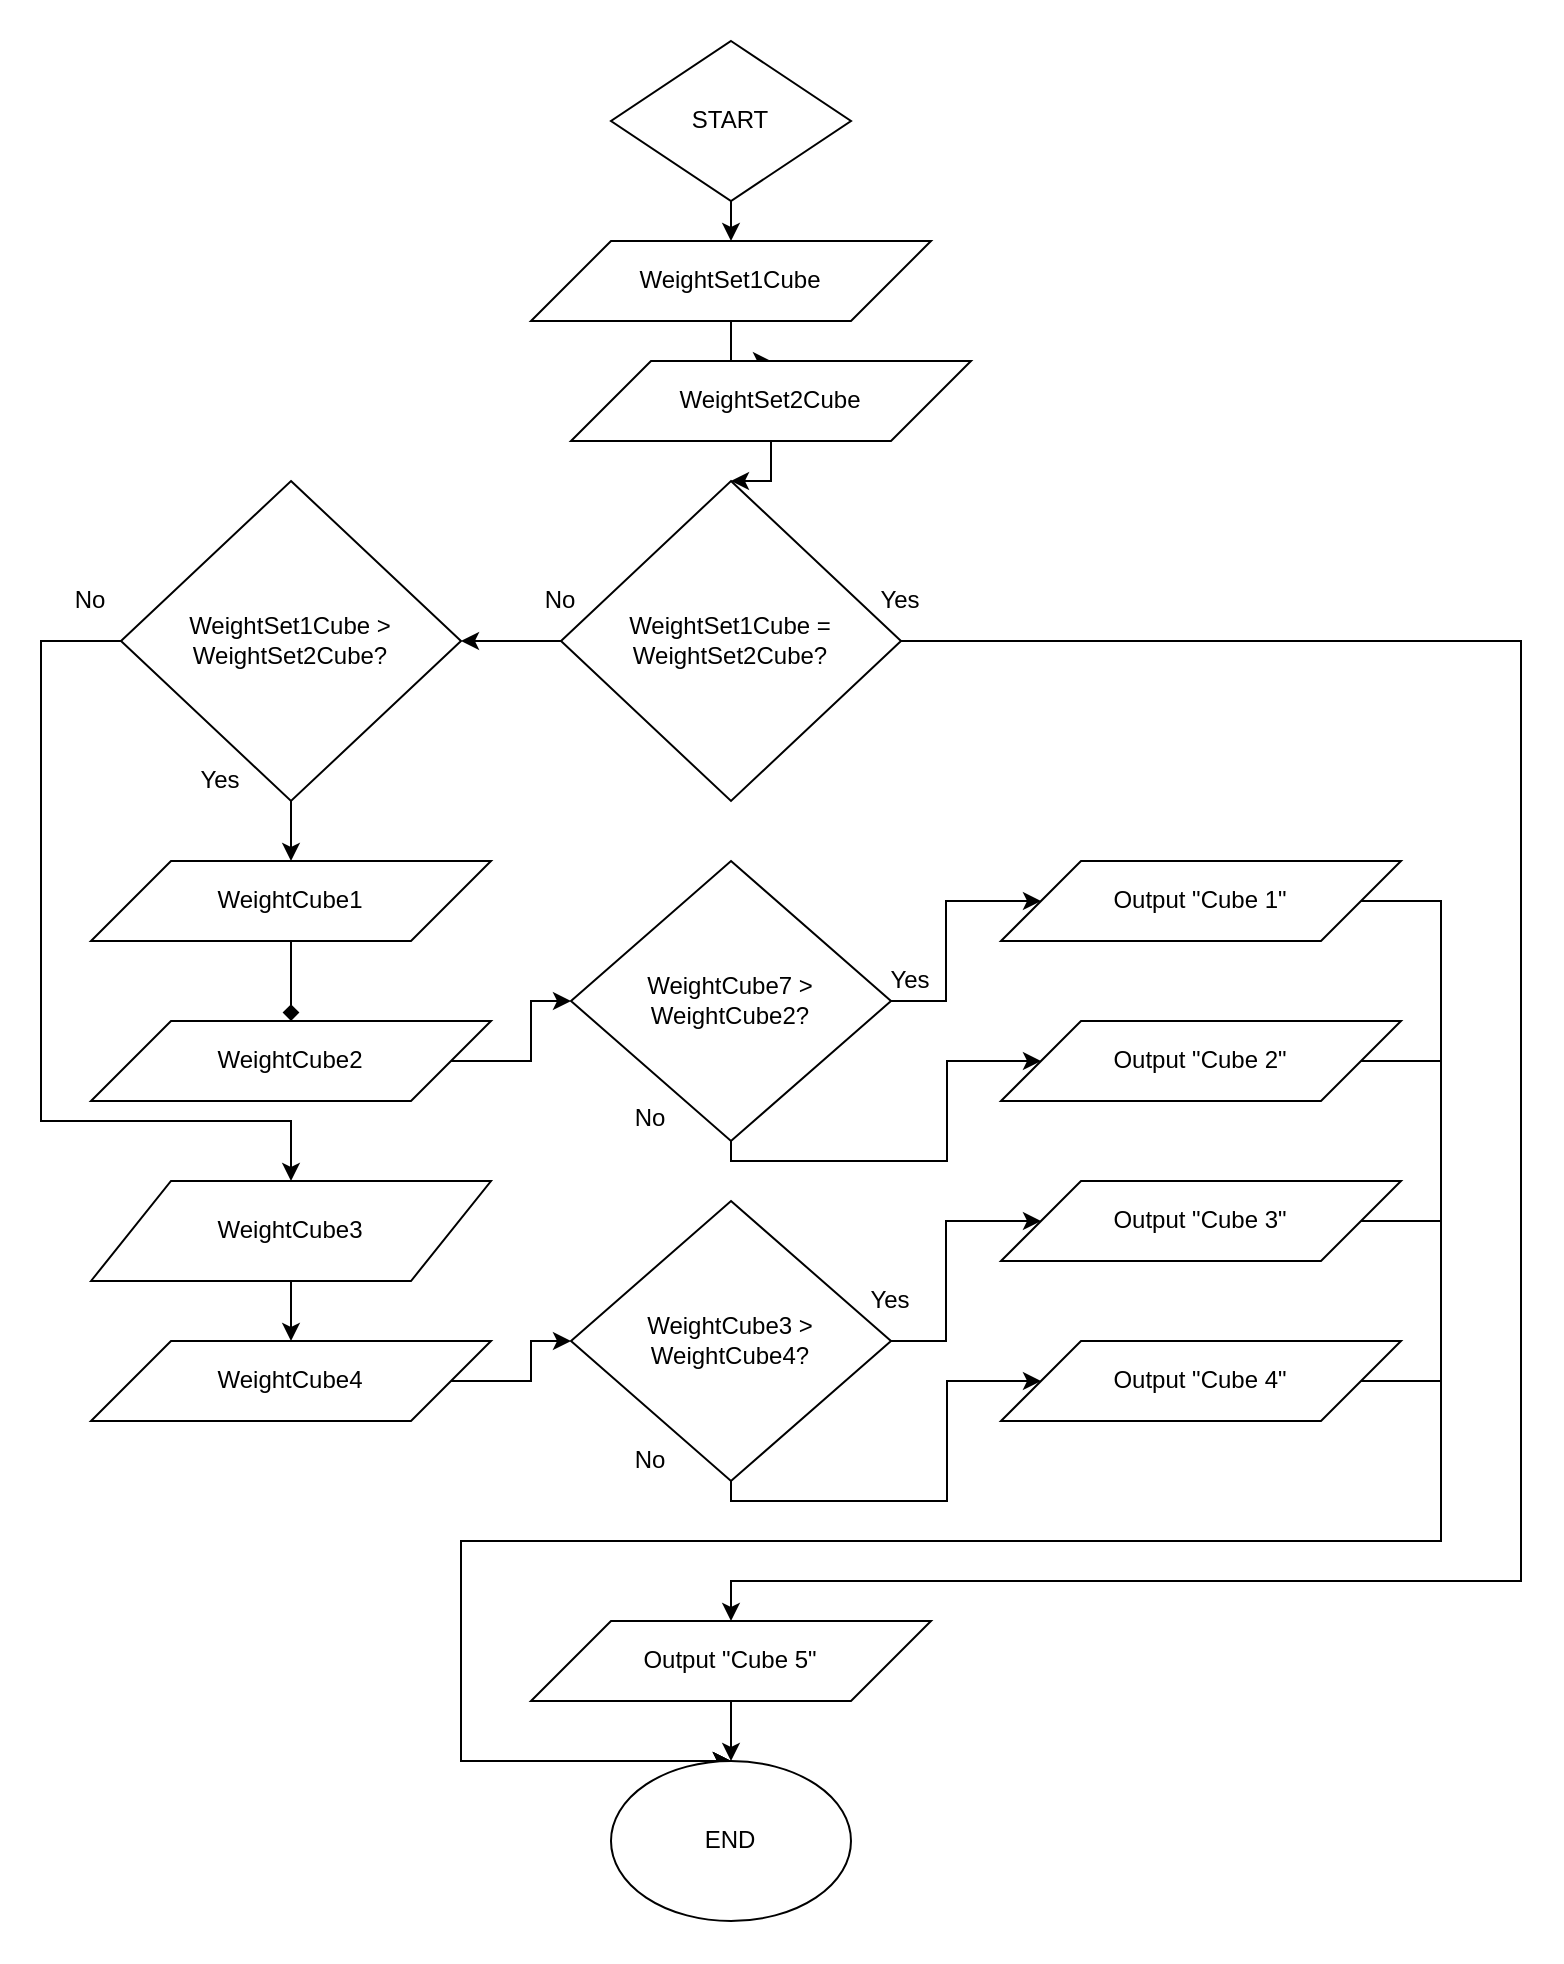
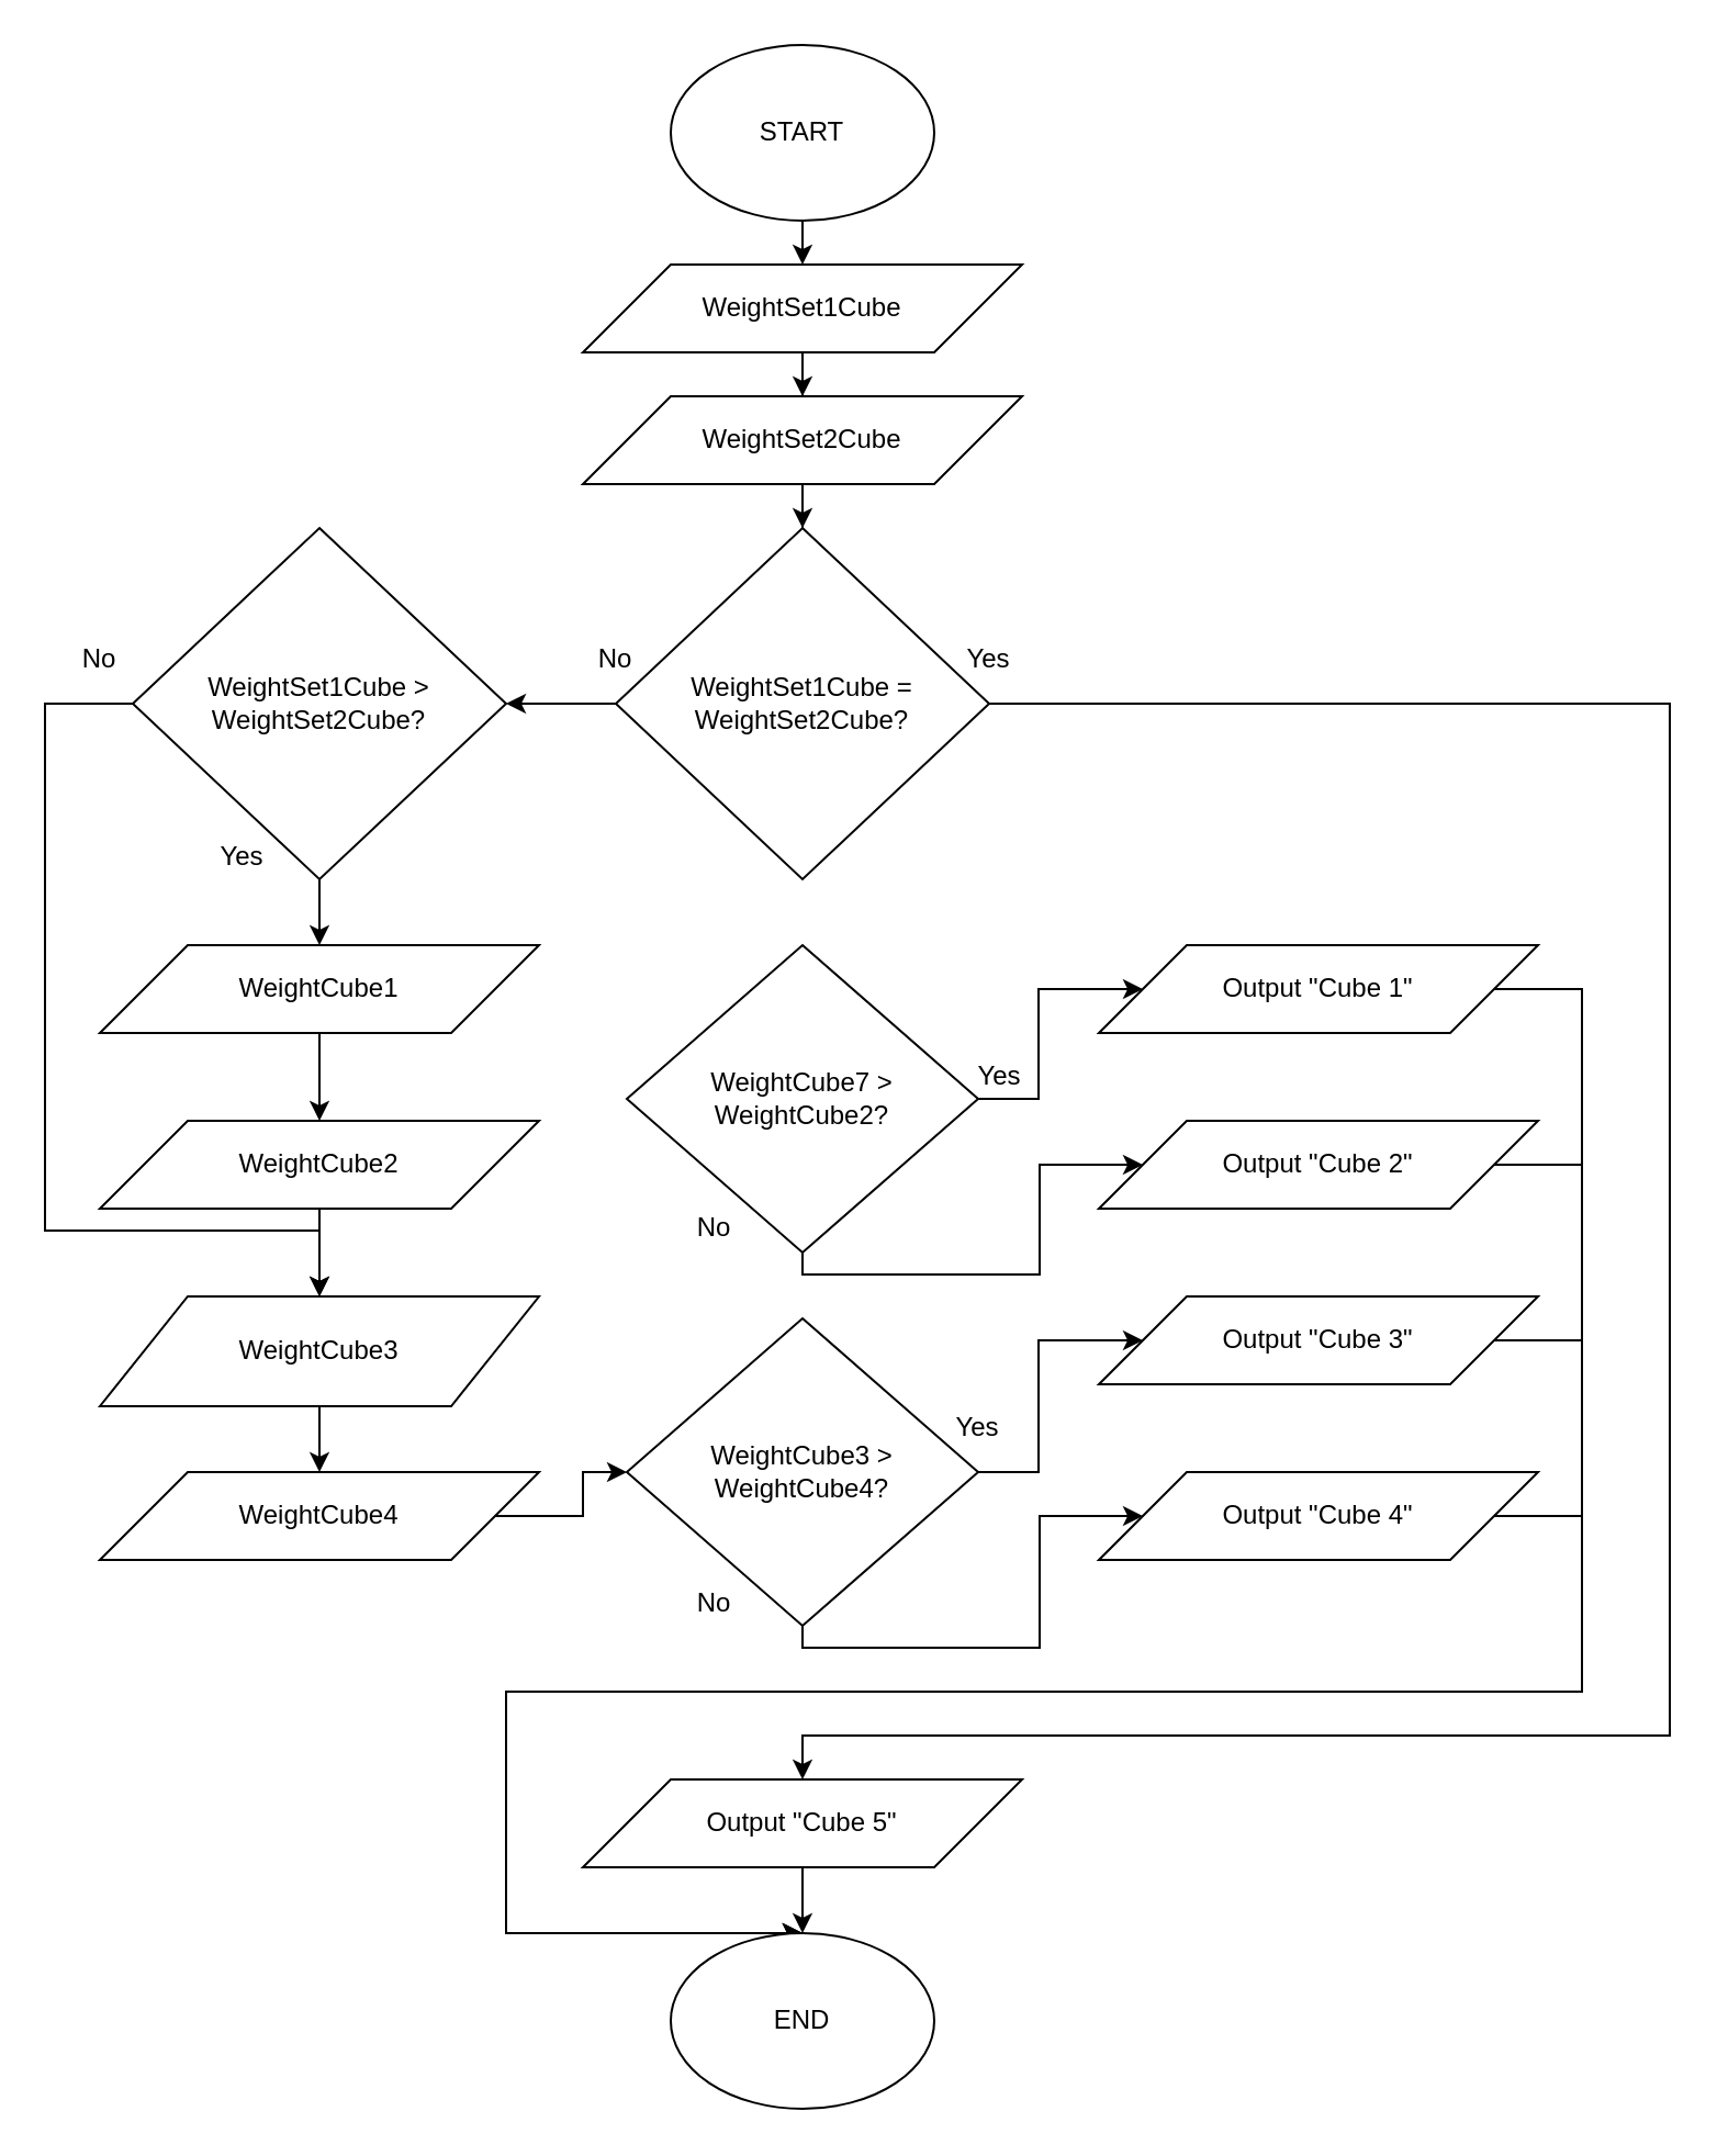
  <mxCell id="0" />
  <mxCell id="1" parent="0" />
  <mxCell id="2" style="edgeStyle=orthogonalEdgeStyle;rounded=0;orthogonalLoop=1;jettySize=auto;html=1;exitX=0.5;exitY=1;exitDx=0;exitDy=0;entryX=0.5;entryY=0;entryDx=0;entryDy=0;" edge="1" parent="1" source="3" target="5"><mxGeometry relative="1" as="geometry" /></mxCell>
- <mxCell id="3" value="START" style="rhombus;whiteSpace=wrap;html=1;" parent="1" vertex="1"><mxGeometry x="305" y="20" width="120" height="80" as="geometry" /></mxCell>
+ <mxCell id="3" value="START" style="ellipse;whiteSpace=wrap;html=1;" parent="1" vertex="1"><mxGeometry x="305" y="20" width="120" height="80" as="geometry" /></mxCell>
  <mxCell id="4" style="edgeStyle=orthogonalEdgeStyle;rounded=0;orthogonalLoop=1;jettySize=auto;html=1;entryX=0.5;entryY=0;entryDx=0;entryDy=0;" edge="1" parent="1" source="5" target="7"><mxGeometry relative="1" as="geometry" /></mxCell>
  <mxCell id="5" value="&lt;div&gt;WeightSet1Cube&lt;/div&gt;" style="shape=parallelogram;perimeter=parallelogramPerimeter;whiteSpace=wrap;html=1;" parent="1" vertex="1"><mxGeometry x="265" y="120" width="200" height="40" as="geometry" /></mxCell>
  <mxCell id="6" style="edgeStyle=orthogonalEdgeStyle;rounded=0;orthogonalLoop=1;jettySize=auto;html=1;" edge="1" parent="1" source="7" target="10"><mxGeometry relative="1" as="geometry" /></mxCell>
- <mxCell id="7" value="WeightSet2Cube" style="shape=parallelogram;perimeter=parallelogramPerimeter;whiteSpace=wrap;html=1;" parent="1" vertex="1"><mxGeometry x="285" y="180" width="200" height="40" as="geometry" /></mxCell>
+ <mxCell id="7" value="WeightSet2Cube" style="shape=parallelogram;perimeter=parallelogramPerimeter;whiteSpace=wrap;html=1;" parent="1" vertex="1"><mxGeometry x="265" y="180" width="200" height="40" as="geometry" /></mxCell>
  <mxCell id="8" style="edgeStyle=orthogonalEdgeStyle;rounded=0;orthogonalLoop=1;jettySize=auto;html=1;entryX=1;entryY=0.5;entryDx=0;entryDy=0;" edge="1" parent="1" source="10" target="13"><mxGeometry relative="1" as="geometry" /></mxCell>
  <mxCell id="9" style="edgeStyle=orthogonalEdgeStyle;rounded=0;orthogonalLoop=1;jettySize=auto;html=1;entryX=0.5;entryY=0;entryDx=0;entryDy=0;" edge="1" parent="1" source="10" target="37"><mxGeometry relative="1" as="geometry"><Array as="points"><mxPoint x="760" y="320" /><mxPoint x="760" y="790" /><mxPoint x="365" y="790" /></Array></mxGeometry></mxCell>
  <mxCell id="10" value="WeightSet1Cube = WeightSet2Cube?" style="rhombus;whiteSpace=wrap;html=1;" parent="1" vertex="1"><mxGeometry x="280" y="240" width="170" height="160" as="geometry" /></mxCell>
  <mxCell id="11" style="edgeStyle=orthogonalEdgeStyle;rounded=0;orthogonalLoop=1;jettySize=auto;html=1;entryX=0.5;entryY=0;entryDx=0;entryDy=0;" edge="1" parent="1" source="13" target="15"><mxGeometry relative="1" as="geometry" /></mxCell>
  <mxCell id="12" style="edgeStyle=orthogonalEdgeStyle;rounded=0;orthogonalLoop=1;jettySize=auto;html=1;entryX=0.5;entryY=0;entryDx=0;entryDy=0;" edge="1" parent="1" source="13" target="26"><mxGeometry relative="1" as="geometry"><Array as="points"><mxPoint x="20" y="320" /><mxPoint x="20" y="560" /><mxPoint x="145" y="560" /></Array></mxGeometry></mxCell>
  <mxCell id="13" value="WeightSet1Cube &amp;gt; WeightSet2Cube?" style="rhombus;whiteSpace=wrap;html=1;" parent="1" vertex="1"><mxGeometry x="60" y="240" width="170" height="160" as="geometry" /></mxCell>
- <mxCell id="14" style="edgeStyle=orthogonalEdgeStyle;rounded=0;orthogonalLoop=1;jettySize=auto;html=1;entryX=0.5;entryY=0;entryDx=0;entryDy=0;endArrow=diamond;" edge="1" parent="1" source="15" target="17"><mxGeometry relative="1" as="geometry" /></mxCell>
+ <mxCell id="14" style="edgeStyle=orthogonalEdgeStyle;rounded=0;orthogonalLoop=1;jettySize=auto;html=1;entryX=0.5;entryY=0;entryDx=0;entryDy=0;" edge="1" parent="1" source="15" target="17"><mxGeometry relative="1" as="geometry" /></mxCell>
  <mxCell id="15" value="WeightCube1" style="shape=parallelogram;perimeter=parallelogramPerimeter;whiteSpace=wrap;html=1;" parent="1" vertex="1"><mxGeometry x="45" y="430" width="200" height="40" as="geometry" /></mxCell>
- <mxCell id="16" style="edgeStyle=orthogonalEdgeStyle;rounded=0;orthogonalLoop=1;jettySize=auto;html=1;entryX=0;entryY=0.5;entryDx=0;entryDy=0;" edge="1" parent="1" source="17" target="20"><mxGeometry relative="1" as="geometry" /></mxCell>
+ <mxCell id="16" style="edgeStyle=orthogonalEdgeStyle;rounded=0;orthogonalLoop=1;jettySize=auto;html=1;" edge="1" parent="1" source="17" target="26"><mxGeometry relative="1" as="geometry" /></mxCell>
  <mxCell id="17" value="WeightCube2" style="shape=parallelogram;perimeter=parallelogramPerimeter;whiteSpace=wrap;html=1;" parent="1" vertex="1"><mxGeometry x="45" y="510" width="200" height="40" as="geometry" /></mxCell>
  <mxCell id="18" style="edgeStyle=orthogonalEdgeStyle;rounded=0;orthogonalLoop=1;jettySize=auto;html=1;entryX=0;entryY=0.5;entryDx=0;entryDy=0;" edge="1" parent="1" source="20" target="22"><mxGeometry relative="1" as="geometry" /></mxCell>
  <mxCell id="19" style="edgeStyle=orthogonalEdgeStyle;rounded=0;orthogonalLoop=1;jettySize=auto;html=1;entryX=0;entryY=0.5;entryDx=0;entryDy=0;" edge="1" parent="1" source="20" target="24"><mxGeometry relative="1" as="geometry"><Array as="points"><mxPoint x="365" y="580" /><mxPoint x="473" y="580" /><mxPoint x="473" y="530" /></Array></mxGeometry></mxCell>
  <mxCell id="20" value="WeightCube7 &amp;gt; WeightCube2?" style="rhombus;whiteSpace=wrap;html=1;" parent="1" vertex="1"><mxGeometry x="285" y="430" width="160" height="140" as="geometry" /></mxCell>
  <mxCell id="21" style="edgeStyle=orthogonalEdgeStyle;rounded=0;orthogonalLoop=1;jettySize=auto;html=1;entryX=0.5;entryY=0;entryDx=0;entryDy=0;" edge="1" parent="1" source="22" target="38"><mxGeometry relative="1" as="geometry"><Array as="points"><mxPoint x="720" y="450" /><mxPoint x="720" y="770" /><mxPoint x="230" y="770" /><mxPoint x="230" y="880" /></Array></mxGeometry></mxCell>
  <mxCell id="22" value="Output &quot;Cube 1&quot;" style="shape=parallelogram;perimeter=parallelogramPerimeter;whiteSpace=wrap;html=1;" parent="1" vertex="1"><mxGeometry x="500" y="430" width="200" height="40" as="geometry" /></mxCell>
  <mxCell id="23" style="edgeStyle=orthogonalEdgeStyle;rounded=0;orthogonalLoop=1;jettySize=auto;html=1;entryX=0.5;entryY=0;entryDx=0;entryDy=0;" edge="1" parent="1" source="24" target="38"><mxGeometry relative="1" as="geometry"><Array as="points"><mxPoint x="720" y="530" /><mxPoint x="720" y="770" /><mxPoint x="230" y="770" /><mxPoint x="230" y="880" /></Array></mxGeometry></mxCell>
  <mxCell id="24" value="Output &quot;Cube 2&quot;" style="shape=parallelogram;perimeter=parallelogramPerimeter;whiteSpace=wrap;html=1;" parent="1" vertex="1"><mxGeometry x="500" y="510" width="200" height="40" as="geometry" /></mxCell>
  <mxCell id="25" style="edgeStyle=orthogonalEdgeStyle;rounded=0;orthogonalLoop=1;jettySize=auto;html=1;entryX=0.5;entryY=0;entryDx=0;entryDy=0;" edge="1" parent="1" source="26" target="28"><mxGeometry relative="1" as="geometry" /></mxCell>
  <mxCell id="26" value="WeightCube3" style="shape=parallelogram;perimeter=parallelogramPerimeter;whiteSpace=wrap;html=1;" parent="1" vertex="1"><mxGeometry x="45" y="590" width="200" height="50" as="geometry" /></mxCell>
  <mxCell id="27" style="edgeStyle=orthogonalEdgeStyle;rounded=0;orthogonalLoop=1;jettySize=auto;html=1;entryX=0;entryY=0.5;entryDx=0;entryDy=0;" edge="1" parent="1" source="28" target="31"><mxGeometry relative="1" as="geometry" /></mxCell>
  <mxCell id="28" value="WeightCube4" style="shape=parallelogram;perimeter=parallelogramPerimeter;whiteSpace=wrap;html=1;" parent="1" vertex="1"><mxGeometry x="45" y="670" width="200" height="40" as="geometry" /></mxCell>
  <mxCell id="29" style="edgeStyle=orthogonalEdgeStyle;rounded=0;orthogonalLoop=1;jettySize=auto;html=1;entryX=0;entryY=0.5;entryDx=0;entryDy=0;" edge="1" parent="1" source="31" target="33"><mxGeometry relative="1" as="geometry" /></mxCell>
  <mxCell id="30" style="edgeStyle=orthogonalEdgeStyle;rounded=0;orthogonalLoop=1;jettySize=auto;html=1;exitX=0.5;exitY=1;exitDx=0;exitDy=0;entryX=0;entryY=0.5;entryDx=0;entryDy=0;" edge="1" parent="1" source="31" target="35"><mxGeometry relative="1" as="geometry"><Array as="points"><mxPoint x="365" y="750" /><mxPoint x="473" y="750" /><mxPoint x="473" y="690" /></Array></mxGeometry></mxCell>
  <mxCell id="31" value="WeightCube3 &amp;gt; WeightCube4?" style="rhombus;whiteSpace=wrap;html=1;" parent="1" vertex="1"><mxGeometry x="285" y="600" width="160" height="140" as="geometry" /></mxCell>
  <mxCell id="32" style="edgeStyle=orthogonalEdgeStyle;rounded=0;orthogonalLoop=1;jettySize=auto;html=1;entryX=0.5;entryY=0;entryDx=0;entryDy=0;" edge="1" parent="1" source="33" target="38"><mxGeometry relative="1" as="geometry"><Array as="points"><mxPoint x="720" y="610" /><mxPoint x="720" y="770" /><mxPoint x="230" y="770" /><mxPoint x="230" y="880" /></Array></mxGeometry></mxCell>
  <mxCell id="33" value="&lt;div&gt;Output &quot;Cube 3&quot;&lt;/div&gt;" style="shape=parallelogram;perimeter=parallelogramPerimeter;whiteSpace=wrap;html=1;" parent="1" vertex="1"><mxGeometry x="500" y="590" width="200" height="40" as="geometry" /></mxCell>
  <mxCell id="34" style="edgeStyle=orthogonalEdgeStyle;rounded=0;orthogonalLoop=1;jettySize=auto;html=1;entryX=0.5;entryY=0;entryDx=0;entryDy=0;" edge="1" parent="1" source="35" target="38"><mxGeometry relative="1" as="geometry"><Array as="points"><mxPoint x="720" y="690" /><mxPoint x="720" y="770" /><mxPoint x="230" y="770" /><mxPoint x="230" y="880" /></Array></mxGeometry></mxCell>
  <mxCell id="35" value="Output &quot;Cube 4&quot;" style="shape=parallelogram;perimeter=parallelogramPerimeter;whiteSpace=wrap;html=1;" parent="1" vertex="1"><mxGeometry x="500" y="670" width="200" height="40" as="geometry" /></mxCell>
  <mxCell id="36" style="edgeStyle=orthogonalEdgeStyle;rounded=0;orthogonalLoop=1;jettySize=auto;html=1;entryX=0.5;entryY=0;entryDx=0;entryDy=0;" edge="1" parent="1" source="37" target="38"><mxGeometry relative="1" as="geometry" /></mxCell>
  <mxCell id="37" value="Output &quot;Cube 5&quot;" style="shape=parallelogram;perimeter=parallelogramPerimeter;whiteSpace=wrap;html=1;" vertex="1" parent="1"><mxGeometry x="265" y="810" width="200" height="40" as="geometry" /></mxCell>
  <mxCell id="38" value="END" style="ellipse;whiteSpace=wrap;html=1;" vertex="1" parent="1"><mxGeometry x="305" y="880" width="120" height="80" as="geometry" /></mxCell>
  <mxCell id="39" value="Yes" style="text;html=1;strokeColor=none;fillColor=none;align=center;verticalAlign=middle;whiteSpace=wrap;rounded=0;" vertex="1" parent="1"><mxGeometry x="425" y="640" width="40" height="20" as="geometry" /></mxCell>
  <mxCell id="40" value="No" style="text;html=1;strokeColor=none;fillColor=none;align=center;verticalAlign=middle;whiteSpace=wrap;rounded=0;" vertex="1" parent="1"><mxGeometry x="305" y="720" width="40" height="20" as="geometry" /></mxCell>
  <mxCell id="41" value="Yes" style="text;html=1;strokeColor=none;fillColor=none;align=center;verticalAlign=middle;whiteSpace=wrap;rounded=0;" vertex="1" parent="1"><mxGeometry x="430" y="290" width="40" height="20" as="geometry" /></mxCell>
  <mxCell id="42" value="No" style="text;html=1;strokeColor=none;fillColor=none;align=center;verticalAlign=middle;whiteSpace=wrap;rounded=0;" vertex="1" parent="1"><mxGeometry x="305" y="549" width="40" height="20" as="geometry" /></mxCell>
  <mxCell id="43" value="Yes" style="text;html=1;strokeColor=none;fillColor=none;align=center;verticalAlign=middle;whiteSpace=wrap;rounded=0;" vertex="1" parent="1"><mxGeometry x="435" y="480" width="40" height="20" as="geometry" /></mxCell>
  <mxCell id="44" value="No" style="text;html=1;strokeColor=none;fillColor=none;align=center;verticalAlign=middle;whiteSpace=wrap;rounded=0;" vertex="1" parent="1"><mxGeometry x="260" y="290" width="40" height="20" as="geometry" /></mxCell>
  <mxCell id="45" value="Yes" style="text;html=1;strokeColor=none;fillColor=none;align=center;verticalAlign=middle;whiteSpace=wrap;rounded=0;" vertex="1" parent="1"><mxGeometry x="90" y="380" width="40" height="20" as="geometry" /></mxCell>
  <mxCell id="46" value="No" style="text;html=1;strokeColor=none;fillColor=none;align=center;verticalAlign=middle;whiteSpace=wrap;rounded=0;" vertex="1" parent="1"><mxGeometry x="25" y="290" width="40" height="20" as="geometry" /></mxCell>
